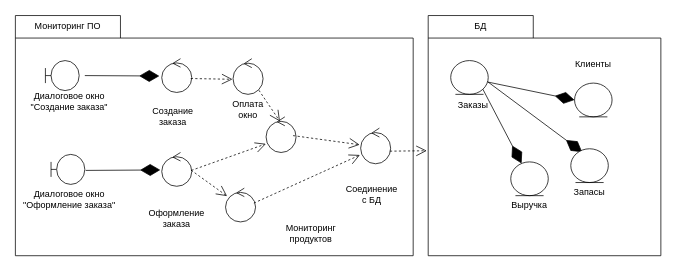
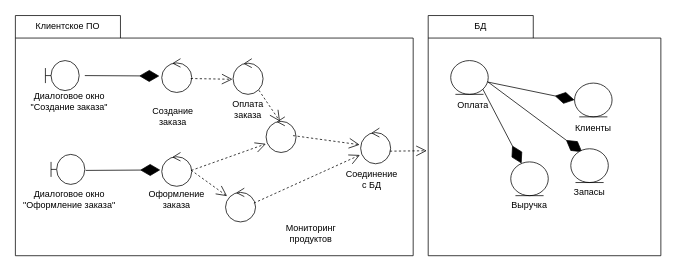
  <mxCell id="0" />
  <mxCell id="1" parent="0" />
  <mxCell id="2" value="" style="shape=folder;fontStyle=1;spacingTop=10;tabWidth=140;tabHeight=30;tabPosition=left;html=1;whiteSpace=wrap;" vertex="1" parent="1"><mxGeometry x="20" y="20" width="530" height="320" as="geometry" /></mxCell>
  <mxCell id="3" value="" style="shape=folder;fontStyle=1;spacingTop=10;tabWidth=140;tabHeight=30;tabPosition=left;html=1;whiteSpace=wrap;" vertex="1" parent="1"><mxGeometry x="570" y="20" width="310" height="320" as="geometry" /></mxCell>
- <mxCell id="4" value="Мониторинг ПО" style="text;html=1;align=center;verticalAlign=middle;whiteSpace=wrap;rounded=0;" vertex="1" parent="1"><mxGeometry x="20" y="20" width="140" height="30" as="geometry" /></mxCell>
+ <mxCell id="4" value="Клиентское ПО" style="text;html=1;align=center;verticalAlign=middle;whiteSpace=wrap;rounded=0;" vertex="1" parent="1"><mxGeometry x="20" y="20" width="140" height="30" as="geometry" /></mxCell>
  <mxCell id="5" value="БД" style="text;html=1;align=center;verticalAlign=middle;whiteSpace=wrap;rounded=0;" vertex="1" parent="1"><mxGeometry x="570" y="20" width="140" height="30" as="geometry" /></mxCell>
  <mxCell id="6" value="" style="shape=umlBoundary;whiteSpace=wrap;html=1;" vertex="1" parent="1"><mxGeometry x="60" y="80" width="45" height="40" as="geometry" /></mxCell>
  <mxCell id="7" value="Диалоговое окно &quot;Создание заказа&quot;" style="text;html=1;align=center;verticalAlign=middle;whiteSpace=wrap;rounded=0;" vertex="1" parent="1"><mxGeometry x="22.5" y="130" width="137.5" height="10" as="geometry" /></mxCell>
  <mxCell id="8" value="" style="endArrow=diamondThin;endFill=1;endSize=24;html=1;rounded=0;exitX=1.167;exitY=0.5;exitDx=0;exitDy=0;exitPerimeter=0;entryX=-0.079;entryY=0.513;entryDx=0;entryDy=0;entryPerimeter=0;" edge="1" parent="1" source="6" target="9"><mxGeometry width="160" relative="1" as="geometry"><mxPoint x="110" y="110" as="sourcePoint" /><mxPoint x="270" y="110" as="targetPoint" /></mxGeometry></mxCell>
  <mxCell id="9" value="" style="ellipse;shape=umlControl;whiteSpace=wrap;html=1;" vertex="1" parent="1"><mxGeometry x="215" y="77.5" width="40" height="45" as="geometry" /></mxCell>
  <mxCell id="10" value="Создание заказа" style="text;html=1;align=center;verticalAlign=middle;whiteSpace=wrap;rounded=0;" vertex="1" parent="1"><mxGeometry x="200" y="140" width="60" height="30" as="geometry" /></mxCell>
  <mxCell id="11" value="" style="shape=umlBoundary;whiteSpace=wrap;html=1;" vertex="1" parent="1"><mxGeometry x="67.5" y="205" width="45" height="40" as="geometry" /></mxCell>
  <mxCell id="12" value="Диалоговое окно &quot;Оформление заказа&quot;" style="text;html=1;align=center;verticalAlign=middle;whiteSpace=wrap;rounded=0;" vertex="1" parent="1"><mxGeometry x="22.5" y="260" width="137.5" height="10" as="geometry" /></mxCell>
  <mxCell id="13" value="" style="ellipse;shape=umlControl;whiteSpace=wrap;html=1;" vertex="1" parent="1"><mxGeometry x="215" y="202.5" width="40" height="45" as="geometry" /></mxCell>
  <mxCell id="14" value="" style="endArrow=diamondThin;endFill=1;endSize=24;html=1;rounded=0;entryX=-0.048;entryY=0.516;entryDx=0;entryDy=0;entryPerimeter=0;exitX=1.025;exitY=0.534;exitDx=0;exitDy=0;exitPerimeter=0;" edge="1" parent="1" source="11" target="13"><mxGeometry width="160" relative="1" as="geometry"><mxPoint x="166" y="224.5" as="sourcePoint" /><mxPoint x="265" y="225.5" as="targetPoint" /></mxGeometry></mxCell>
- <mxCell id="15" value="Оформление заказа" style="text;html=1;align=center;verticalAlign=middle;whiteSpace=wrap;rounded=0;" vertex="1" parent="1"><mxGeometry x="205" y="275" width="60" height="30" as="geometry" /></mxCell>
+ <mxCell id="15" value="Оформление заказа" style="text;html=1;align=center;verticalAlign=middle;whiteSpace=wrap;rounded=0;" vertex="1" parent="1"><mxGeometry x="205" y="250" width="60" height="30" as="geometry" /></mxCell>
  <mxCell id="16" value="" style="endArrow=open;endSize=12;dashed=1;html=1;rounded=0;exitX=0.966;exitY=0.587;exitDx=0;exitDy=0;exitPerimeter=0;entryX=-0.02;entryY=0.578;entryDx=0;entryDy=0;entryPerimeter=0;" edge="1" parent="1" source="9" target="17"><mxGeometry width="160" relative="1" as="geometry"><mxPoint x="270" y="100" as="sourcePoint" /><mxPoint x="430" y="100" as="targetPoint" /></mxGeometry></mxCell>
  <mxCell id="17" value="" style="ellipse;shape=umlControl;whiteSpace=wrap;html=1;" vertex="1" parent="1"><mxGeometry x="310" y="77.5" width="40" height="47.5" as="geometry" /></mxCell>
  <mxCell id="18" value="" style="ellipse;shape=umlControl;whiteSpace=wrap;html=1;" vertex="1" parent="1"><mxGeometry x="354" y="155" width="40" height="47.5" as="geometry" /></mxCell>
- <mxCell id="19" value="Оплата окно" style="text;html=1;align=center;verticalAlign=middle;whiteSpace=wrap;rounded=0;" vertex="1" parent="1"><mxGeometry x="300" y="130" width="60" height="30" as="geometry" /></mxCell>
+ <mxCell id="19" value="Оплата заказа" style="text;html=1;align=center;verticalAlign=middle;whiteSpace=wrap;rounded=0;" vertex="1" parent="1"><mxGeometry x="300" y="130" width="60" height="30" as="geometry" /></mxCell>
  <mxCell id="20" value="" style="endArrow=open;endSize=12;dashed=1;html=1;rounded=0;exitX=0.861;exitY=0.885;exitDx=0;exitDy=0;exitPerimeter=0;entryX=0.46;entryY=0.124;entryDx=0;entryDy=0;entryPerimeter=0;" edge="1" parent="1" source="17" target="18"><mxGeometry width="160" relative="1" as="geometry"><mxPoint x="264" y="114" as="sourcePoint" /><mxPoint x="319" y="115" as="targetPoint" /></mxGeometry></mxCell>
  <mxCell id="21" value="" style="endArrow=open;endSize=12;dashed=1;html=1;rounded=0;exitX=0.985;exitY=0.53;exitDx=0;exitDy=0;exitPerimeter=0;entryX=-0.006;entryY=0.758;entryDx=0;entryDy=0;entryPerimeter=0;" edge="1" parent="1" source="13" target="18"><mxGeometry width="160" relative="1" as="geometry"><mxPoint x="354" y="130" as="sourcePoint" /><mxPoint x="382" y="171" as="targetPoint" /></mxGeometry></mxCell>
  <mxCell id="22" value="" style="ellipse;shape=umlControl;whiteSpace=wrap;html=1;" vertex="1" parent="1"><mxGeometry x="300" y="250" width="40" height="45" as="geometry" /></mxCell>
  <mxCell id="23" value="Мониторинг продуктов" style="text;html=1;align=center;verticalAlign=middle;whiteSpace=wrap;rounded=0;" vertex="1" parent="1"><mxGeometry x="384" y="295" width="60" height="30" as="geometry" /></mxCell>
  <mxCell id="24" value="" style="endArrow=open;endSize=12;dashed=1;html=1;rounded=0;entryX=0.051;entryY=0.235;entryDx=0;entryDy=0;entryPerimeter=0;exitX=0.976;exitY=0.522;exitDx=0;exitDy=0;exitPerimeter=0;" edge="1" parent="1" source="13" target="22"><mxGeometry width="160" relative="1" as="geometry"><mxPoint x="250" y="230" as="sourcePoint" /><mxPoint x="364" y="201" as="targetPoint" /></mxGeometry></mxCell>
  <mxCell id="25" value="" style="ellipse;shape=umlControl;whiteSpace=wrap;html=1;" vertex="1" parent="1"><mxGeometry x="480" y="170" width="40" height="47.5" as="geometry" /></mxCell>
- <mxCell id="26" value="Соединение с БД" style="text;html=1;align=center;verticalAlign=middle;whiteSpace=wrap;rounded=0;" vertex="1" parent="1"><mxGeometry x="460" y="237.5" width="70" height="40" as="geometry" /></mxCell>
+ <mxCell id="26" value="Соединение с БД" style="text;html=1;align=center;verticalAlign=middle;whiteSpace=wrap;rounded=0;" vertex="1" parent="1"><mxGeometry x="460" y="217.5" width="70" height="40" as="geometry" /></mxCell>
  <mxCell id="27" value="" style="endArrow=open;endSize=12;dashed=1;html=1;rounded=0;exitX=0.9;exitY=0.526;exitDx=0;exitDy=0;exitPerimeter=0;entryX=-0.034;entryY=0.466;entryDx=0;entryDy=0;entryPerimeter=0;" edge="1" parent="1" source="18" target="25"><mxGeometry width="160" relative="1" as="geometry"><mxPoint x="264" y="236" as="sourcePoint" /><mxPoint x="364" y="201" as="targetPoint" /></mxGeometry></mxCell>
  <mxCell id="28" value="" style="endArrow=open;endSize=12;dashed=1;html=1;rounded=0;exitX=0.944;exitY=0.442;exitDx=0;exitDy=0;exitPerimeter=0;entryX=-0.025;entryY=0.755;entryDx=0;entryDy=0;entryPerimeter=0;" edge="1" parent="1" source="22" target="25"><mxGeometry width="160" relative="1" as="geometry"><mxPoint x="400" y="190" as="sourcePoint" /><mxPoint x="459" y="202" as="targetPoint" /></mxGeometry></mxCell>
  <mxCell id="29" value="" style="endArrow=open;endSize=12;dashed=1;html=1;rounded=0;exitX=0.974;exitY=0.646;exitDx=0;exitDy=0;exitPerimeter=0;entryX=-0.006;entryY=0.563;entryDx=0;entryDy=0;entryPerimeter=0;" edge="1" parent="1" source="25" target="3"><mxGeometry width="160" relative="1" as="geometry"><mxPoint x="400" y="190" as="sourcePoint" /><mxPoint x="489" y="202" as="targetPoint" /></mxGeometry></mxCell>
  <mxCell id="30" value="" style="ellipse;shape=umlEntity;whiteSpace=wrap;html=1;" vertex="1" parent="1"><mxGeometry x="600" y="80" width="50" height="45" as="geometry" /></mxCell>
- <mxCell id="31" value="Заказы" style="text;html=1;align=center;verticalAlign=middle;whiteSpace=wrap;rounded=0;" vertex="1" parent="1"><mxGeometry x="600" y="125" width="60" height="30" as="geometry" /></mxCell>
+ <mxCell id="31" value="Оплата" style="text;html=1;align=center;verticalAlign=middle;whiteSpace=wrap;rounded=0;" vertex="1" parent="1"><mxGeometry x="600" y="125" width="60" height="30" as="geometry" /></mxCell>
  <mxCell id="32" value="" style="endArrow=diamondThin;endFill=1;endSize=24;html=1;rounded=0;exitX=0.993;exitY=0.637;exitDx=0;exitDy=0;exitPerimeter=0;entryX=0;entryY=0.5;entryDx=0;entryDy=0;" edge="1" parent="1" source="30" target="33"><mxGeometry width="160" relative="1" as="geometry"><mxPoint x="163" y="135" as="sourcePoint" /><mxPoint x="650" y="105" as="targetPoint" /></mxGeometry></mxCell>
  <mxCell id="33" value="" style="ellipse;shape=umlEntity;whiteSpace=wrap;html=1;" vertex="1" parent="1"><mxGeometry x="765" y="110" width="50" height="45" as="geometry" /></mxCell>
- <mxCell id="34" value="Клиенты" style="text;html=1;align=center;verticalAlign=middle;whiteSpace=wrap;rounded=0;" vertex="1" parent="1"><mxGeometry x="760" y="70" width="60" height="30" as="geometry" /></mxCell>
+ <mxCell id="34" value="Клиенты" style="text;html=1;align=center;verticalAlign=middle;whiteSpace=wrap;rounded=0;" vertex="1" parent="1"><mxGeometry x="760" y="155" width="60" height="30" as="geometry" /></mxCell>
  <mxCell id="35" value="" style="endArrow=diamondThin;endFill=1;endSize=24;html=1;rounded=0;exitX=0.983;exitY=0.625;exitDx=0;exitDy=0;exitPerimeter=0;entryX=0.304;entryY=0.098;entryDx=0;entryDy=0;entryPerimeter=0;" edge="1" parent="1" source="30" target="36"><mxGeometry width="160" relative="1" as="geometry"><mxPoint x="700" y="149" as="sourcePoint" /><mxPoint x="750" y="153" as="targetPoint" /></mxGeometry></mxCell>
  <mxCell id="36" value="" style="ellipse;shape=umlEntity;whiteSpace=wrap;html=1;" vertex="1" parent="1"><mxGeometry x="760" y="197.5" width="50" height="45" as="geometry" /></mxCell>
  <mxCell id="37" value="Запасы" style="text;html=1;align=center;verticalAlign=middle;whiteSpace=wrap;rounded=0;" vertex="1" parent="1"><mxGeometry x="755" y="240" width="60" height="30" as="geometry" /></mxCell>
  <mxCell id="38" value="" style="endArrow=diamondThin;endFill=1;endSize=24;html=1;rounded=0;exitX=1;exitY=1;exitDx=0;exitDy=0;" edge="1" parent="1" source="30" target="39"><mxGeometry width="160" relative="1" as="geometry"><mxPoint x="699" y="148" as="sourcePoint" /><mxPoint x="745" y="211" as="targetPoint" /></mxGeometry></mxCell>
  <mxCell id="39" value="" style="ellipse;shape=umlEntity;whiteSpace=wrap;html=1;" vertex="1" parent="1"><mxGeometry x="680" y="215" width="50" height="45" as="geometry" /></mxCell>
  <mxCell id="40" value="Выручка" style="text;html=1;align=center;verticalAlign=middle;whiteSpace=wrap;rounded=0;" vertex="1" parent="1"><mxGeometry x="675" y="257.5" width="60" height="30" as="geometry" /></mxCell>
